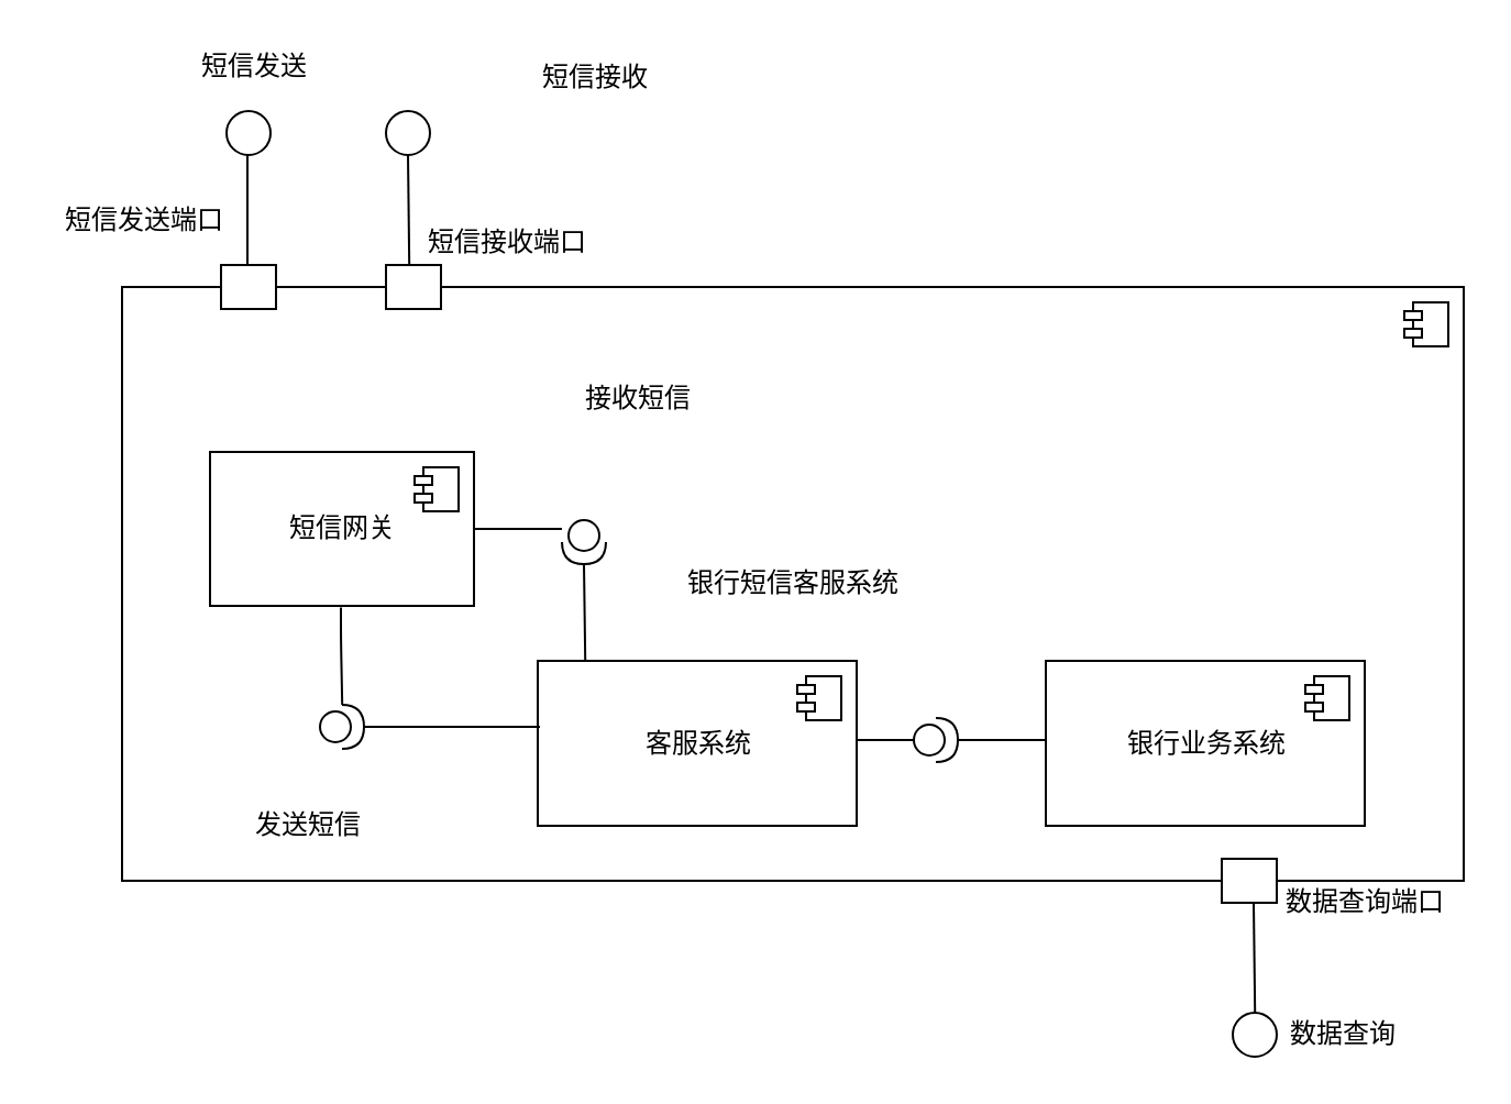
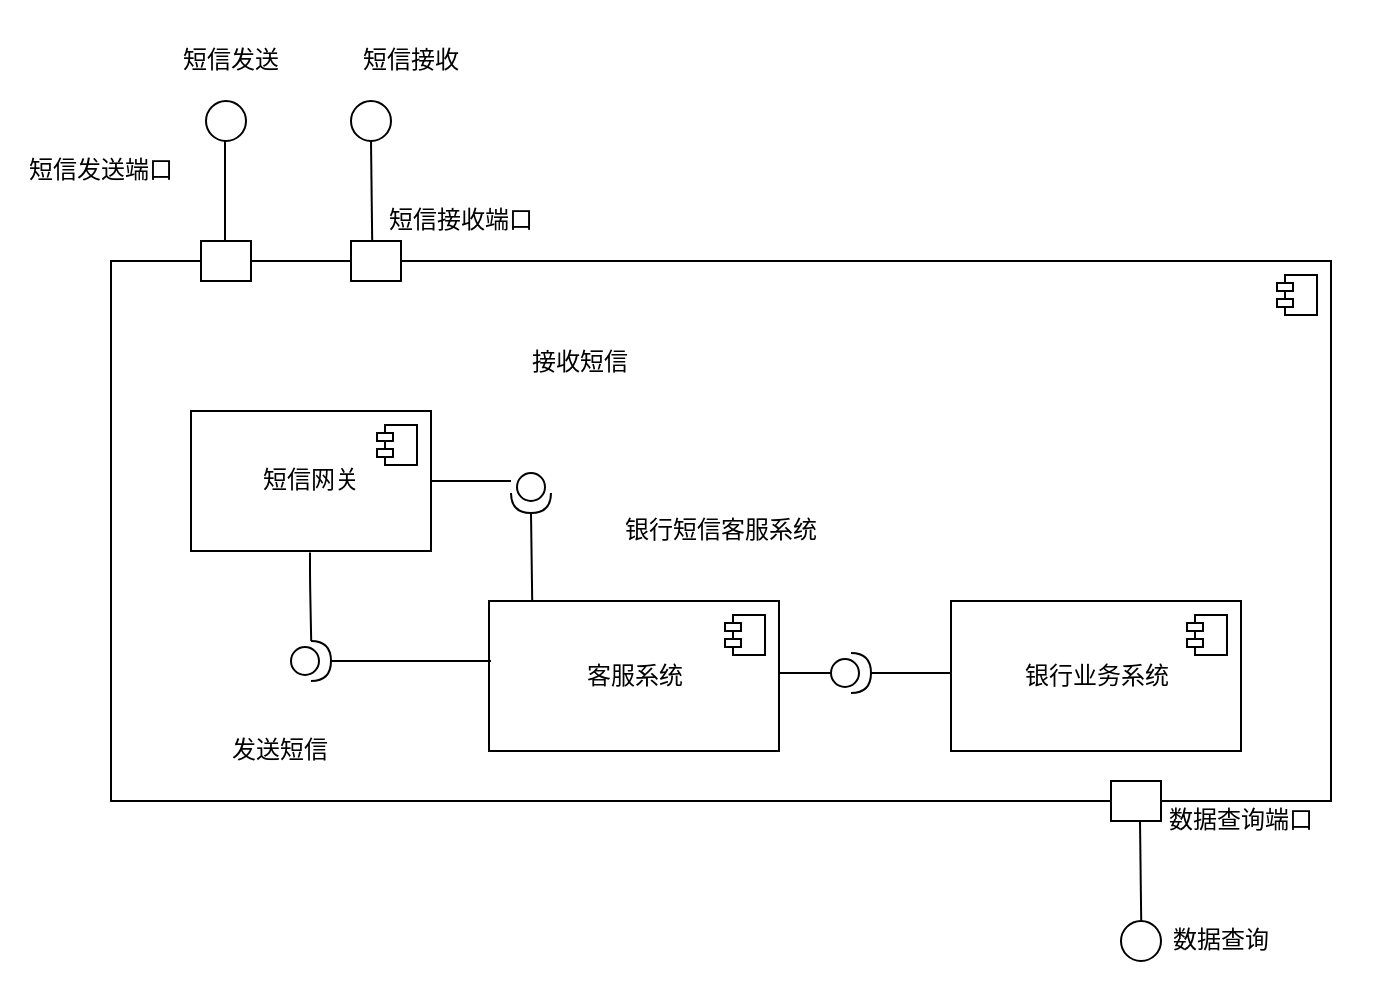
  <mxCell id="0" />
  <mxCell id="1" parent="0" />
  <mxCell id="2" value="银行短信客服系统&lt;br&gt;" style="html=1;dropTarget=0;" vertex="1" parent="1"><mxGeometry x="55" y="130" width="610" height="270" as="geometry" /></mxCell>
  <mxCell id="3" value="" style="shape=module;jettyWidth=8;jettyHeight=4;" vertex="1" parent="2"><mxGeometry x="1" width="20" height="20" relative="1" as="geometry"><mxPoint x="-27" y="7" as="offset" /></mxGeometry></mxCell>
  <mxCell id="4" value="短信网关" style="html=1;dropTarget=0;" vertex="1" parent="1"><mxGeometry x="95" y="205" width="120" height="70" as="geometry" /></mxCell>
  <mxCell id="5" value="" style="shape=module;jettyWidth=8;jettyHeight=4;" vertex="1" parent="4"><mxGeometry x="1" width="20" height="20" relative="1" as="geometry"><mxPoint x="-27" y="7" as="offset" /></mxGeometry></mxCell>
  <mxCell id="6" value="" style="shape=providedRequiredInterface;html=1;verticalLabelPosition=bottom;direction=south;" vertex="1" parent="1"><mxGeometry x="255" y="236" width="20" height="20" as="geometry" /></mxCell>
  <mxCell id="7" value="" style="line;strokeWidth=1;fillColor=none;align=left;verticalAlign=middle;spacingTop=-1;spacingLeft=3;spacingRight=3;rotatable=0;labelPosition=right;points=[];portConstraint=eastwest;" vertex="1" parent="1"><mxGeometry x="215" y="236" width="40" height="8" as="geometry" /></mxCell>
  <mxCell id="8" value="客服系统" style="html=1;dropTarget=0;" vertex="1" parent="1"><mxGeometry x="244" y="300" width="145" height="75" as="geometry" /></mxCell>
  <mxCell id="9" value="" style="shape=module;jettyWidth=8;jettyHeight=4;" vertex="1" parent="8"><mxGeometry x="1" width="20" height="20" relative="1" as="geometry"><mxPoint x="-27" y="7" as="offset" /></mxGeometry></mxCell>
  <mxCell id="10" value="" style="endArrow=none;html=1;entryX=1;entryY=0.5;entryDx=0;entryDy=0;entryPerimeter=0;exitX=0.149;exitY=0.004;exitDx=0;exitDy=0;exitPerimeter=0;" edge="1" parent="1" source="8" target="6"><mxGeometry width="50" height="50" relative="1" as="geometry"><mxPoint x="345" y="280" as="sourcePoint" /><mxPoint x="395" y="230" as="targetPoint" /></mxGeometry></mxCell>
  <mxCell id="11" value="" style="endArrow=none;html=1;entryX=1;entryY=0.5;entryDx=0;entryDy=0;entryPerimeter=0;exitX=0.149;exitY=0.004;exitDx=0;exitDy=0;exitPerimeter=0;" edge="1" parent="1"><mxGeometry width="50" height="50" relative="1" as="geometry"><mxPoint x="155.105" y="320" as="sourcePoint" /><mxPoint x="154.5" y="275.7" as="targetPoint" /><Array as="points"><mxPoint x="154.5" y="289.7" /></Array></mxGeometry></mxCell>
  <mxCell id="12" value="" style="shape=providedRequiredInterface;html=1;verticalLabelPosition=bottom;" vertex="1" parent="1"><mxGeometry x="145" y="320" width="20" height="20" as="geometry" /></mxCell>
  <mxCell id="13" value="" style="line;strokeWidth=1;fillColor=none;align=left;verticalAlign=middle;spacingTop=-1;spacingLeft=3;spacingRight=3;rotatable=0;labelPosition=right;points=[];portConstraint=eastwest;" vertex="1" parent="1"><mxGeometry x="165" y="326" width="80" height="8" as="geometry" /></mxCell>
  <mxCell id="14" value="接收短信" style="text;html=1;strokeColor=none;fillColor=none;align=center;verticalAlign=middle;whiteSpace=wrap;rounded=0;" vertex="1" parent="1"><mxGeometry x="265" y="171" width="50" height="20" as="geometry" /></mxCell>
  <mxCell id="15" value="发送短信" style="text;html=1;strokeColor=none;fillColor=none;align=center;verticalAlign=middle;whiteSpace=wrap;rounded=0;" vertex="1" parent="1"><mxGeometry x="115" y="365" width="50" height="20" as="geometry" /></mxCell>
  <mxCell id="16" value="" style="rounded=0;whiteSpace=wrap;html=1;" vertex="1" parent="1"><mxGeometry x="100" y="120" width="25" height="20" as="geometry" /></mxCell>
  <mxCell id="17" value="" style="rounded=0;whiteSpace=wrap;html=1;" vertex="1" parent="1"><mxGeometry x="175" y="120" width="25" height="20" as="geometry" /></mxCell>
  <mxCell id="18" value="" style="verticalLabelPosition=bottom;verticalAlign=top;html=1;shape=mxgraph.flowchart.on-page_reference;" vertex="1" parent="1"><mxGeometry x="102.5" y="50" width="20" height="20" as="geometry" /></mxCell>
  <mxCell id="19" value="" style="endArrow=none;html=1;entryX=1;entryY=0.5;entryDx=0;entryDy=0;entryPerimeter=0;exitX=0.48;exitY=0;exitDx=0;exitDy=0;exitPerimeter=0;" edge="1" parent="1" source="16"><mxGeometry width="50" height="50" relative="1" as="geometry"><mxPoint x="112.605" y="114.3" as="sourcePoint" /><mxPoint x="112" y="70" as="targetPoint" /><Array as="points"><mxPoint x="112" y="84" /></Array></mxGeometry></mxCell>
  <mxCell id="20" value="" style="endArrow=none;html=1;entryX=0.5;entryY=1;entryDx=0;entryDy=0;entryPerimeter=0;exitX=0.149;exitY=0.004;exitDx=0;exitDy=0;exitPerimeter=0;" edge="1" parent="1" target="21"><mxGeometry width="50" height="50" relative="1" as="geometry"><mxPoint x="185.605" y="120" as="sourcePoint" /><mxPoint x="185" y="75.7" as="targetPoint" /><Array as="points" /></mxGeometry></mxCell>
  <mxCell id="21" value="" style="verticalLabelPosition=bottom;verticalAlign=top;html=1;shape=mxgraph.flowchart.on-page_reference;" vertex="1" parent="1"><mxGeometry x="175" y="50" width="20" height="20" as="geometry" /></mxCell>
- <mxCell id="22" value="短信发送端口" style="text;html=1;align=center;verticalAlign=middle;resizable=0;points=[];autosize=1;" vertex="1" parent="1"><mxGeometry x="20" y="90" width="90" height="20" as="geometry" /></mxCell>
+ <mxCell id="22" value="短信发送端口" style="text;html=1;align=center;verticalAlign=middle;resizable=0;points=[];autosize=1;" vertex="1" parent="1"><mxGeometry x="5" y="75" width="90" height="20" as="geometry" /></mxCell>
  <mxCell id="23" value="短信接收端口" style="text;html=1;align=center;verticalAlign=middle;resizable=0;points=[];autosize=1;" vertex="1" parent="1"><mxGeometry x="185" y="100" width="90" height="20" as="geometry" /></mxCell>
  <mxCell id="24" value="短信发送" style="text;html=1;align=center;verticalAlign=middle;resizable=0;points=[];autosize=1;" vertex="1" parent="1"><mxGeometry x="85" y="20" width="60" height="20" as="geometry" /></mxCell>
- <mxCell id="25" value="短信接收" style="text;html=1;align=center;verticalAlign=middle;resizable=0;points=[];autosize=1;" vertex="1" parent="1"><mxGeometry x="240" y="25" width="60" height="20" as="geometry" /></mxCell>
+ <mxCell id="25" value="短信接收" style="text;html=1;align=center;verticalAlign=middle;resizable=0;points=[];autosize=1;" vertex="1" parent="1"><mxGeometry x="175" y="20" width="60" height="20" as="geometry" /></mxCell>
  <mxCell id="26" value="银行业务系统" style="html=1;dropTarget=0;" vertex="1" parent="1"><mxGeometry x="475" y="300" width="145" height="75" as="geometry" /></mxCell>
  <mxCell id="27" value="" style="shape=module;jettyWidth=8;jettyHeight=4;" vertex="1" parent="26"><mxGeometry x="1" width="20" height="20" relative="1" as="geometry"><mxPoint x="-27" y="7" as="offset" /></mxGeometry></mxCell>
  <mxCell id="28" value="" style="line;strokeWidth=1;fillColor=none;align=left;verticalAlign=middle;spacingTop=-1;spacingLeft=3;spacingRight=3;rotatable=0;labelPosition=right;points=[];portConstraint=eastwest;" vertex="1" parent="1"><mxGeometry x="389" y="332" width="26" height="8" as="geometry" /></mxCell>
  <mxCell id="29" value="" style="shape=providedRequiredInterface;html=1;verticalLabelPosition=bottom;direction=east;" vertex="1" parent="1"><mxGeometry x="415" y="326" width="20" height="20" as="geometry" /></mxCell>
  <mxCell id="30" value="" style="line;strokeWidth=1;fillColor=none;align=left;verticalAlign=middle;spacingTop=-1;spacingLeft=3;spacingRight=3;rotatable=0;labelPosition=right;points=[];portConstraint=eastwest;" vertex="1" parent="1"><mxGeometry x="435" y="332" width="40" height="8" as="geometry" /></mxCell>
  <mxCell id="31" value="" style="rounded=0;whiteSpace=wrap;html=1;" vertex="1" parent="1"><mxGeometry x="555" y="390" width="25" height="20" as="geometry" /></mxCell>
  <mxCell id="32" value="数据查询端口" style="text;html=1;align=center;verticalAlign=middle;resizable=0;points=[];autosize=1;" vertex="1" parent="1"><mxGeometry x="575" y="400" width="90" height="20" as="geometry" /></mxCell>
  <mxCell id="33" value="" style="verticalLabelPosition=bottom;verticalAlign=top;html=1;shape=mxgraph.flowchart.on-page_reference;" vertex="1" parent="1"><mxGeometry x="560" y="460" width="20" height="20" as="geometry" /></mxCell>
  <mxCell id="34" value="" style="endArrow=none;html=1;entryX=0.5;entryY=1;entryDx=0;entryDy=0;entryPerimeter=0;exitX=0.149;exitY=0.004;exitDx=0;exitDy=0;exitPerimeter=0;" edge="1" parent="1"><mxGeometry width="50" height="50" relative="1" as="geometry"><mxPoint x="570.105" y="460" as="sourcePoint" /><mxPoint x="569.5" y="410" as="targetPoint" /><Array as="points" /></mxGeometry></mxCell>
  <mxCell id="35" value="数据查询" style="text;html=1;align=center;verticalAlign=middle;resizable=0;points=[];autosize=1;" vertex="1" parent="1"><mxGeometry x="580" y="460" width="60" height="20" as="geometry" /></mxCell>
